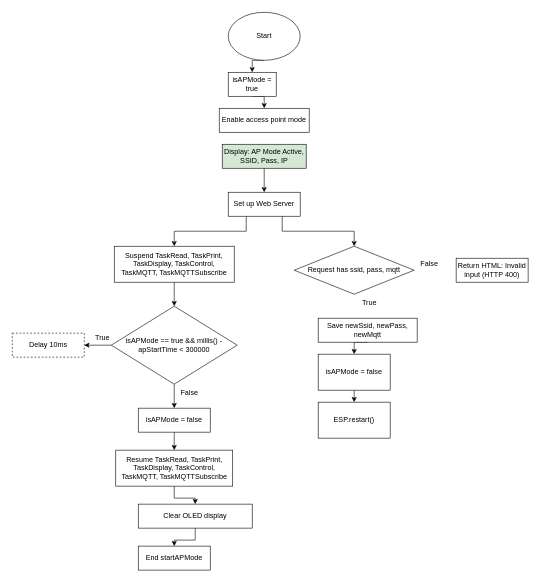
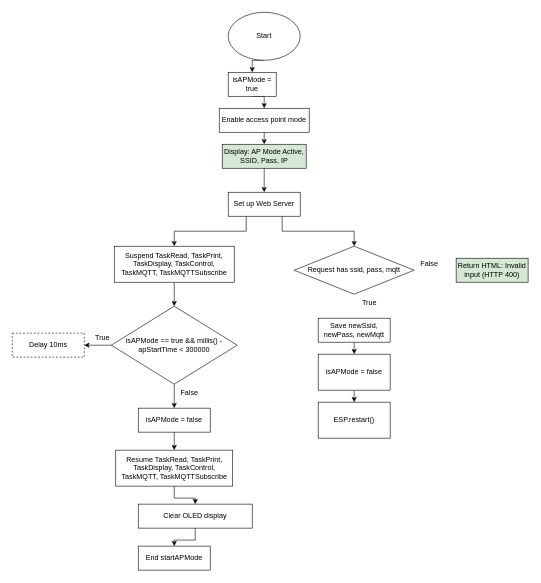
  <mxCell id="0" />
  <mxCell id="1" parent="0" />
  <mxCell id="2" style="edgeStyle=orthogonalEdgeStyle;rounded=0;orthogonalLoop=1;jettySize=auto;html=1;exitX=0.5;exitY=1;exitDx=0;exitDy=0;entryX=0.5;entryY=0;entryDx=0;entryDy=0;" parent="1" source="3" target="5" edge="1"><mxGeometry relative="1" as="geometry" /></mxCell>
  <mxCell id="3" value="&lt;p style=&quot;white-space-collapse: preserve;&quot; dir=&quot;auto&quot;&gt;Start&lt;/p&gt;" style="ellipse;whiteSpace=wrap;html=1;" parent="1" vertex="1"><mxGeometry x="380" y="20" width="120" height="80" as="geometry" /></mxCell>
  <mxCell id="4" style="edgeStyle=orthogonalEdgeStyle;rounded=0;orthogonalLoop=1;jettySize=auto;html=1;exitX=0.5;exitY=1;exitDx=0;exitDy=0;entryX=0.5;entryY=0;entryDx=0;entryDy=0;" parent="1" source="5" target="7" edge="1"><mxGeometry relative="1" as="geometry"><mxPoint x="440" y="50" as="targetPoint" /></mxGeometry></mxCell>
  <mxCell id="5" value="&lt;p style=&quot;white-space-collapse: preserve;&quot; dir=&quot;auto&quot;&gt;isAPMode = true&lt;/p&gt;" style="rounded=0;whiteSpace=wrap;html=1;" parent="1" vertex="1"><mxGeometry x="380" y="120" width="80" height="40" as="geometry" /></mxCell>
+ <mxCell id="6" style="edgeStyle=orthogonalEdgeStyle;rounded=0;orthogonalLoop=1;jettySize=auto;html=1;exitX=0.5;exitY=1;exitDx=0;exitDy=0;entryX=0.5;entryY=0;entryDx=0;entryDy=0;" parent="1" source="7" target="9" edge="1"><mxGeometry relative="1" as="geometry" /></mxCell>
  <mxCell id="7" value="Enable access point mode" style="rounded=0;whiteSpace=wrap;html=1;" parent="1" vertex="1"><mxGeometry x="365" y="180" width="150" height="40" as="geometry" /></mxCell>
  <mxCell id="8" style="edgeStyle=orthogonalEdgeStyle;rounded=0;orthogonalLoop=1;jettySize=auto;html=1;exitX=0.5;exitY=1;exitDx=0;exitDy=0;entryX=0.5;entryY=0;entryDx=0;entryDy=0;" parent="1" source="9" target="12" edge="1"><mxGeometry relative="1" as="geometry" /></mxCell>
  <mxCell id="9" value="&lt;p style=&quot;white-space-collapse: preserve;&quot; dir=&quot;auto&quot;&gt;Display: AP Mode Active, SSID, Pass, IP&lt;/p&gt;" style="rounded=0;whiteSpace=wrap;html=1;fillColor=#d5e8d4;" parent="1" vertex="1"><mxGeometry x="370" y="240" width="140" height="40" as="geometry" /></mxCell>
  <mxCell id="10" style="edgeStyle=orthogonalEdgeStyle;rounded=0;orthogonalLoop=1;jettySize=auto;html=1;exitX=0.75;exitY=1;exitDx=0;exitDy=0;entryX=0.5;entryY=0;entryDx=0;entryDy=0;" parent="1" source="12" target="14" edge="1"><mxGeometry relative="1" as="geometry" /></mxCell>
  <mxCell id="11" style="edgeStyle=orthogonalEdgeStyle;rounded=0;orthogonalLoop=1;jettySize=auto;html=1;exitX=0.25;exitY=1;exitDx=0;exitDy=0;entryX=0.5;entryY=0;entryDx=0;entryDy=0;" parent="1" source="12" target="21" edge="1"><mxGeometry relative="1" as="geometry" /></mxCell>
  <mxCell id="12" value="Set up Web Server" style="rounded=0;whiteSpace=wrap;html=1;" parent="1" vertex="1"><mxGeometry x="380" y="320" width="120" height="40" as="geometry" /></mxCell>
- <mxCell id="13" value="&lt;p style=&quot;white-space-collapse: preserve;&quot; dir=&quot;auto&quot;&gt;Return HTML: Invalid input (HTTP 400)&lt;/p&gt;" style="rounded=0;whiteSpace=wrap;html=1;" parent="1" vertex="1"><mxGeometry x="760" y="430" width="120" height="40" as="geometry" /></mxCell>
+ <mxCell id="13" value="&lt;p style=&quot;white-space-collapse: preserve;&quot; dir=&quot;auto&quot;&gt;Return HTML: Invalid input (HTTP 400)&lt;/p&gt;" style="rounded=0;whiteSpace=wrap;html=1;fillColor=#d5e8d4;" parent="1" vertex="1"><mxGeometry x="760" y="430" width="120" height="40" as="geometry" /></mxCell>
  <mxCell id="14" value="&lt;p style=&quot;white-space-collapse: preserve;&quot; dir=&quot;auto&quot;&gt;Request has ssid, pass, mqtt&lt;/p&gt;" style="rhombus;whiteSpace=wrap;html=1;" parent="1" vertex="1"><mxGeometry x="490" y="410" width="200" height="80" as="geometry" /></mxCell>
  <mxCell id="15" style="edgeStyle=orthogonalEdgeStyle;rounded=0;orthogonalLoop=1;jettySize=auto;html=1;exitX=0.5;exitY=1;exitDx=0;exitDy=0;entryX=0.5;entryY=0;entryDx=0;entryDy=0;" parent="1" source="16" target="18" edge="1"><mxGeometry relative="1" as="geometry" /></mxCell>
- <mxCell id="16" value="&lt;p style=&quot;white-space-collapse: preserve;&quot; dir=&quot;auto&quot;&gt;Save newSsid, newPass, newMqtt&lt;/p&gt;" style="rounded=0;whiteSpace=wrap;html=1;" parent="1" vertex="1"><mxGeometry x="530" y="530" width="165" height="40" as="geometry" /></mxCell>
+ <mxCell id="16" value="&lt;p style=&quot;white-space-collapse: preserve;&quot; dir=&quot;auto&quot;&gt;Save newSsid, newPass, newMqtt&lt;/p&gt;" style="rounded=0;whiteSpace=wrap;html=1;" parent="1" vertex="1"><mxGeometry x="530" y="530" width="120" height="40" as="geometry" /></mxCell>
  <mxCell id="17" style="edgeStyle=orthogonalEdgeStyle;rounded=0;orthogonalLoop=1;jettySize=auto;html=1;exitX=0.5;exitY=1;exitDx=0;exitDy=0;entryX=0.5;entryY=0;entryDx=0;entryDy=0;" parent="1" source="18" target="19" edge="1"><mxGeometry relative="1" as="geometry" /></mxCell>
  <mxCell id="18" value="&lt;p style=&quot;white-space-collapse: preserve;&quot; dir=&quot;auto&quot;&gt;isAPMode = false&lt;/p&gt;" style="rounded=0;whiteSpace=wrap;html=1;" parent="1" vertex="1"><mxGeometry x="530" y="590" width="120" height="60" as="geometry" /></mxCell>
  <mxCell id="19" value="&lt;p style=&quot;white-space-collapse: preserve;&quot; dir=&quot;auto&quot;&gt;ESP.restart()&lt;/p&gt;" style="rounded=0;whiteSpace=wrap;html=1;" parent="1" vertex="1"><mxGeometry x="530" y="670" width="120" height="60" as="geometry" /></mxCell>
  <mxCell id="20" style="edgeStyle=orthogonalEdgeStyle;rounded=0;orthogonalLoop=1;jettySize=auto;html=1;exitX=0.5;exitY=1;exitDx=0;exitDy=0;entryX=0.5;entryY=0;entryDx=0;entryDy=0;" parent="1" source="21" target="24" edge="1"><mxGeometry relative="1" as="geometry" /></mxCell>
  <mxCell id="21" value="&lt;p style=&quot;white-space-collapse: preserve;&quot; dir=&quot;auto&quot;&gt;Suspend TaskRead, TaskPrint, TaskDisplay, TaskControl, TaskMQTT, TaskMQTTSubscribe&lt;/p&gt;" style="rounded=0;whiteSpace=wrap;html=1;" parent="1" vertex="1"><mxGeometry x="190" y="410" width="200" height="60" as="geometry" /></mxCell>
  <mxCell id="22" style="edgeStyle=orthogonalEdgeStyle;rounded=0;orthogonalLoop=1;jettySize=auto;html=1;exitX=0.5;exitY=1;exitDx=0;exitDy=0;entryX=0.5;entryY=0;entryDx=0;entryDy=0;" parent="1" source="24" target="27" edge="1"><mxGeometry relative="1" as="geometry" /></mxCell>
  <mxCell id="23" style="edgeStyle=orthogonalEdgeStyle;rounded=0;orthogonalLoop=1;jettySize=auto;html=1;exitX=0;exitY=0.5;exitDx=0;exitDy=0;entryX=1;entryY=0.5;entryDx=0;entryDy=0;" parent="1" source="24" target="25" edge="1"><mxGeometry relative="1" as="geometry" /></mxCell>
  <mxCell id="24" value="&lt;p style=&quot;white-space-collapse: preserve;&quot; dir=&quot;auto&quot;&gt;isAPMode == true &amp;amp;&amp;amp; millis() - apStartTime &amp;lt; 300000&lt;/p&gt;" style="rhombus;whiteSpace=wrap;html=1;" parent="1" vertex="1"><mxGeometry x="185" y="510" width="210" height="130" as="geometry" /></mxCell>
  <mxCell id="25" value="&lt;p style=&quot;white-space-collapse: preserve;&quot; dir=&quot;auto&quot;&gt;Delay 10ms&lt;/p&gt;" style="rounded=0;whiteSpace=wrap;html=1;dashed=1;" parent="1" vertex="1"><mxGeometry x="20" y="555" width="120" height="40" as="geometry" /></mxCell>
  <mxCell id="26" style="edgeStyle=orthogonalEdgeStyle;rounded=0;orthogonalLoop=1;jettySize=auto;html=1;exitX=0.5;exitY=1;exitDx=0;exitDy=0;entryX=0.5;entryY=0;entryDx=0;entryDy=0;" parent="1" source="27" target="29" edge="1"><mxGeometry relative="1" as="geometry" /></mxCell>
  <mxCell id="27" value="&lt;p style=&quot;white-space-collapse: preserve;&quot; dir=&quot;auto&quot;&gt;isAPMode = false&lt;/p&gt;" style="rounded=0;whiteSpace=wrap;html=1;" parent="1" vertex="1"><mxGeometry x="230" y="680" width="120" height="40" as="geometry" /></mxCell>
  <mxCell id="28" style="edgeStyle=orthogonalEdgeStyle;rounded=0;orthogonalLoop=1;jettySize=auto;html=1;exitX=0.5;exitY=1;exitDx=0;exitDy=0;entryX=0.5;entryY=0;entryDx=0;entryDy=0;" parent="1" source="29" target="31" edge="1"><mxGeometry relative="1" as="geometry" /></mxCell>
  <mxCell id="29" value="&lt;p style=&quot;white-space-collapse: preserve;&quot; dir=&quot;auto&quot;&gt;Resume TaskRead, TaskPrint, TaskDisplay, TaskControl, TaskMQTT, TaskMQTTSubscribe&lt;/p&gt;" style="rounded=0;whiteSpace=wrap;html=1;" parent="1" vertex="1"><mxGeometry x="192.5" y="750" width="195" height="60" as="geometry" /></mxCell>
  <mxCell id="30" style="edgeStyle=orthogonalEdgeStyle;rounded=0;orthogonalLoop=1;jettySize=auto;html=1;exitX=0.5;exitY=1;exitDx=0;exitDy=0;entryX=0.5;entryY=0;entryDx=0;entryDy=0;" parent="1" source="31" target="32" edge="1"><mxGeometry relative="1" as="geometry" /></mxCell>
  <mxCell id="31" value="&lt;p style=&quot;white-space-collapse: preserve;&quot; dir=&quot;auto&quot;&gt;Clear OLED display&lt;/p&gt;" style="rounded=0;whiteSpace=wrap;html=1;" parent="1" vertex="1"><mxGeometry x="230" y="840" width="190" height="40" as="geometry" /></mxCell>
  <mxCell id="32" value="&lt;p style=&quot;white-space-collapse: preserve;&quot; dir=&quot;auto&quot;&gt;End startAPMode&lt;/p&gt;" style="rounded=0;whiteSpace=wrap;html=1;" parent="1" vertex="1"><mxGeometry x="230" y="910" width="120" height="40" as="geometry" /></mxCell>
  <mxCell id="33" value="False" style="text;html=1;align=center;verticalAlign=middle;resizable=0;points=[];autosize=1;strokeColor=none;fillColor=none;" parent="1" vertex="1"><mxGeometry x="690" y="425" width="50" height="30" as="geometry" /></mxCell>
  <mxCell id="34" value="True" style="text;html=1;align=center;verticalAlign=middle;resizable=0;points=[];autosize=1;strokeColor=none;fillColor=none;" parent="1" vertex="1"><mxGeometry x="590" y="490" width="50" height="30" as="geometry" /></mxCell>
  <mxCell id="35" value="True" style="text;html=1;align=center;verticalAlign=middle;resizable=0;points=[];autosize=1;strokeColor=none;fillColor=none;" parent="1" vertex="1"><mxGeometry x="145" y="548" width="50" height="30" as="geometry" /></mxCell>
  <mxCell id="36" value="False" style="text;html=1;align=center;verticalAlign=middle;resizable=0;points=[];autosize=1;strokeColor=none;fillColor=none;" parent="1" vertex="1"><mxGeometry x="290" y="640" width="50" height="30" as="geometry" /></mxCell>
